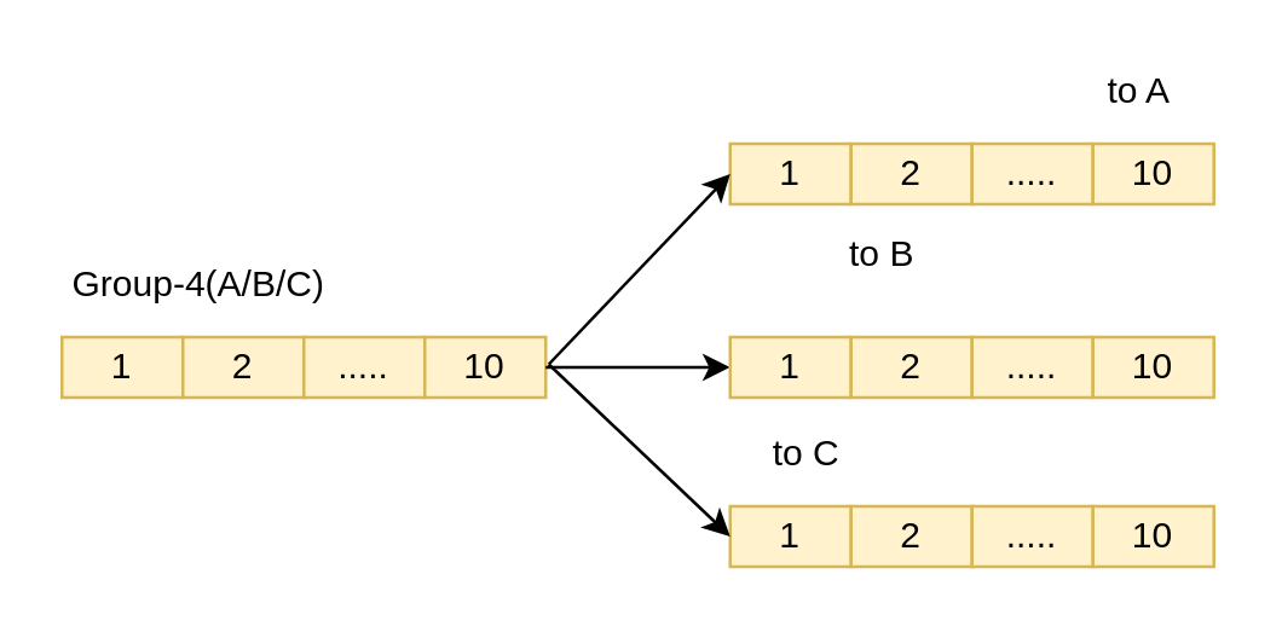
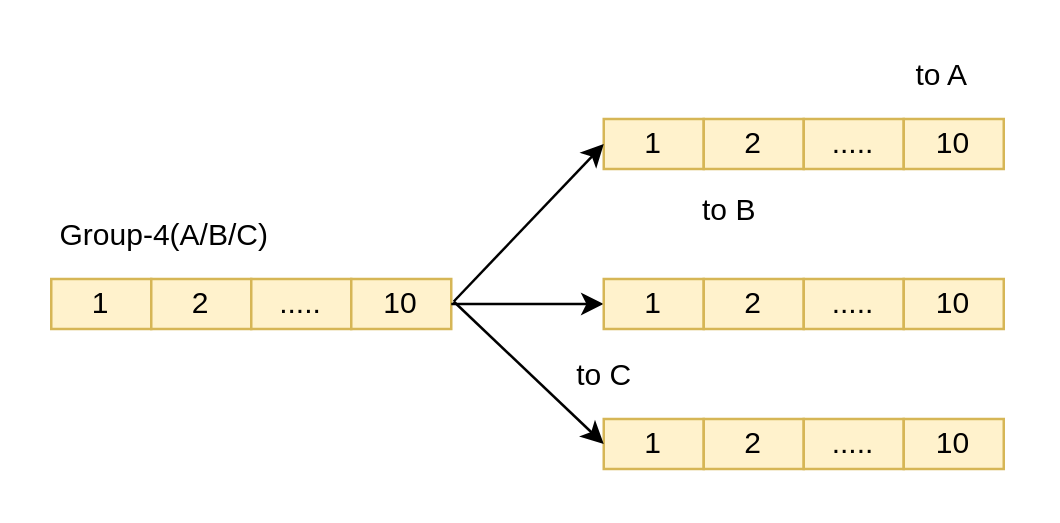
  <mxCell id="0" />
  <mxCell id="1" parent="0" />
  <mxCell id="2" value="1" style="rounded=0;whiteSpace=wrap;html=1;fillColor=#fff2cc;strokeColor=#d6b656;" parent="1" vertex="1"><mxGeometry x="20" y="111" width="40" height="20" as="geometry" /></mxCell>
  <mxCell id="3" value="2" style="rounded=0;whiteSpace=wrap;html=1;fillColor=#fff2cc;strokeColor=#d6b656;" parent="1" vertex="1"><mxGeometry x="60" y="111" width="40" height="20" as="geometry" /></mxCell>
  <mxCell id="4" value="....." style="rounded=0;whiteSpace=wrap;html=1;fillColor=#fff2cc;strokeColor=#d6b656;" parent="1" vertex="1"><mxGeometry x="100" y="111" width="40" height="20" as="geometry" /></mxCell>
  <mxCell id="5" value="10" style="rounded=0;whiteSpace=wrap;html=1;fillColor=#fff2cc;strokeColor=#d6b656;" parent="1" vertex="1"><mxGeometry x="140" y="111" width="40" height="20" as="geometry" /></mxCell>
  <mxCell id="6" value="Group-4(A/B/C)" style="text;html=1;strokeColor=none;fillColor=none;align=center;verticalAlign=middle;whiteSpace=wrap;rounded=0;" parent="1" vertex="1"><mxGeometry x="20" y="84" width="91" height="20" as="geometry" /></mxCell>
  <mxCell id="7" value="" style="endArrow=classic;html=1;exitX=1;exitY=0.5;exitDx=0;exitDy=0;entryX=0;entryY=0.5;entryDx=0;entryDy=0;" parent="1" source="5" target="12" edge="1"><mxGeometry width="50" height="50" relative="1" as="geometry"><mxPoint x="21" y="307" as="sourcePoint" /><mxPoint x="211" y="121" as="targetPoint" /></mxGeometry></mxCell>
  <mxCell id="8" value="1" style="rounded=0;whiteSpace=wrap;html=1;fillColor=#fff2cc;strokeColor=#d6b656;" parent="1" vertex="1"><mxGeometry x="241" y="47" width="40" height="20" as="geometry" /></mxCell>
  <mxCell id="9" value="2" style="rounded=0;whiteSpace=wrap;html=1;fillColor=#fff2cc;strokeColor=#d6b656;" parent="1" vertex="1"><mxGeometry x="281" y="47" width="40" height="20" as="geometry" /></mxCell>
  <mxCell id="10" value="....." style="rounded=0;whiteSpace=wrap;html=1;fillColor=#fff2cc;strokeColor=#d6b656;" parent="1" vertex="1"><mxGeometry x="321" y="47" width="40" height="20" as="geometry" /></mxCell>
  <mxCell id="11" value="to A" style="text;html=1;strokeColor=none;fillColor=none;align=center;verticalAlign=middle;whiteSpace=wrap;rounded=0;" parent="1" vertex="1"><mxGeometry x="351" y="20" width="51" height="20" as="geometry" /></mxCell>
  <mxCell id="12" value="1" style="rounded=0;whiteSpace=wrap;html=1;fillColor=#fff2cc;strokeColor=#d6b656;" parent="1" vertex="1"><mxGeometry x="241" y="111" width="40" height="20" as="geometry" /></mxCell>
  <mxCell id="13" value="2" style="rounded=0;whiteSpace=wrap;html=1;fillColor=#fff2cc;strokeColor=#d6b656;" parent="1" vertex="1"><mxGeometry x="281" y="111" width="40" height="20" as="geometry" /></mxCell>
  <mxCell id="14" value="....." style="rounded=0;whiteSpace=wrap;html=1;fillColor=#fff2cc;strokeColor=#d6b656;" parent="1" vertex="1"><mxGeometry x="321" y="111" width="40" height="20" as="geometry" /></mxCell>
  <mxCell id="15" value="to B" style="text;html=1;strokeColor=none;fillColor=none;align=center;verticalAlign=middle;whiteSpace=wrap;rounded=0;" parent="1" vertex="1"><mxGeometry x="266" y="74" width="51" height="20" as="geometry" /></mxCell>
  <mxCell id="16" value="1" style="rounded=0;whiteSpace=wrap;html=1;fillColor=#fff2cc;strokeColor=#d6b656;" parent="1" vertex="1"><mxGeometry x="241" y="167" width="40" height="20" as="geometry" /></mxCell>
  <mxCell id="17" value="2" style="rounded=0;whiteSpace=wrap;html=1;fillColor=#fff2cc;strokeColor=#d6b656;" parent="1" vertex="1"><mxGeometry x="281" y="167" width="40" height="20" as="geometry" /></mxCell>
  <mxCell id="18" value="....." style="rounded=0;whiteSpace=wrap;html=1;fillColor=#fff2cc;strokeColor=#d6b656;" parent="1" vertex="1"><mxGeometry x="321" y="167" width="40" height="20" as="geometry" /></mxCell>
- <mxCell id="19" value="to C" style="text;html=1;strokeColor=none;fillColor=none;align=center;verticalAlign=middle;whiteSpace=wrap;rounded=0;" parent="1" vertex="1"><mxGeometry x="241" y="140" width="51" height="20" as="geometry" /></mxCell>
+ <mxCell id="19" value="to C" style="text;html=1;strokeColor=none;fillColor=none;align=center;verticalAlign=middle;whiteSpace=wrap;rounded=0;" parent="1" vertex="1"><mxGeometry x="216" y="140" width="51" height="20" as="geometry" /></mxCell>
  <mxCell id="20" value="" style="endArrow=classic;html=1;entryX=0;entryY=0.5;entryDx=0;entryDy=0;" parent="1" target="8" edge="1"><mxGeometry width="50" height="50" relative="1" as="geometry"><mxPoint x="181" y="120" as="sourcePoint" /><mxPoint x="71" y="210" as="targetPoint" /></mxGeometry></mxCell>
  <mxCell id="21" value="" style="endArrow=classic;html=1;entryX=0;entryY=0.5;entryDx=0;entryDy=0;" parent="1" target="16" edge="1"><mxGeometry width="50" height="50" relative="1" as="geometry"><mxPoint x="181" y="120" as="sourcePoint" /><mxPoint x="251" y="67" as="targetPoint" /></mxGeometry></mxCell>
  <mxCell id="22" value="10" style="rounded=0;whiteSpace=wrap;html=1;fillColor=#fff2cc;strokeColor=#d6b656;" vertex="1" parent="1"><mxGeometry x="361" y="47" width="40" height="20" as="geometry" /></mxCell>
  <mxCell id="23" value="10" style="rounded=0;whiteSpace=wrap;html=1;fillColor=#fff2cc;strokeColor=#d6b656;" vertex="1" parent="1"><mxGeometry x="361" y="111" width="40" height="20" as="geometry" /></mxCell>
  <mxCell id="24" value="10" style="rounded=0;whiteSpace=wrap;html=1;fillColor=#fff2cc;strokeColor=#d6b656;" vertex="1" parent="1"><mxGeometry x="361" y="167" width="40" height="20" as="geometry" /></mxCell>
